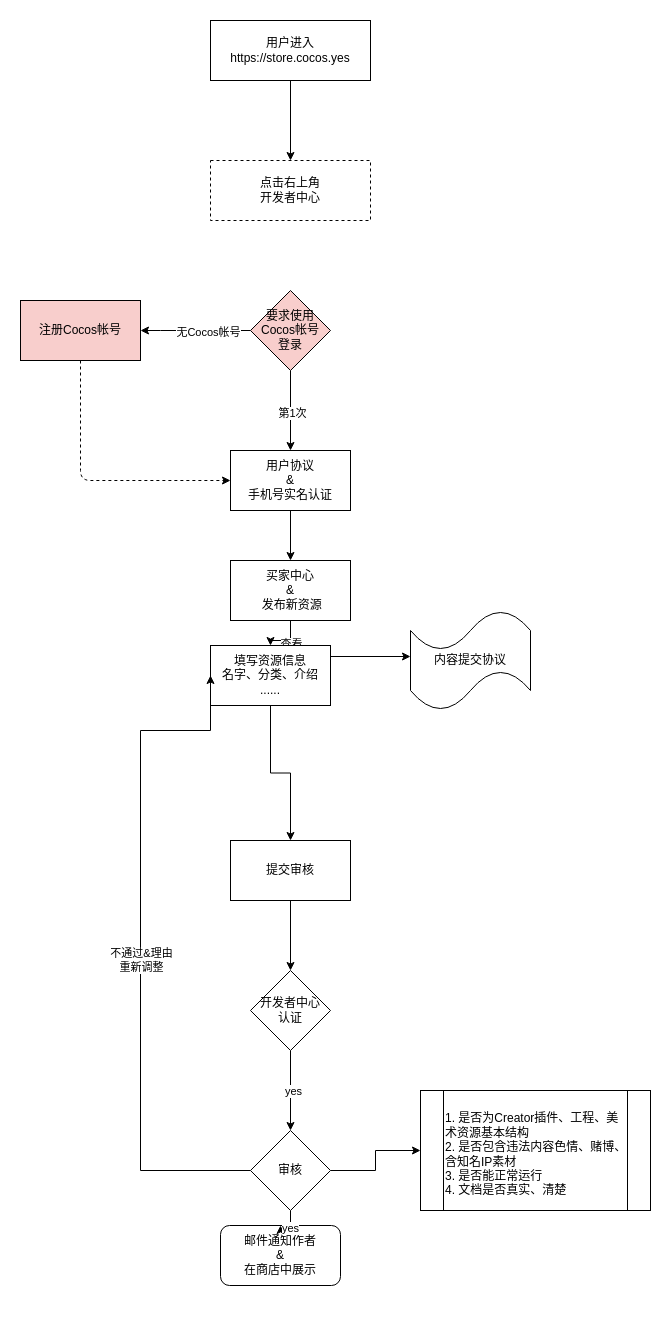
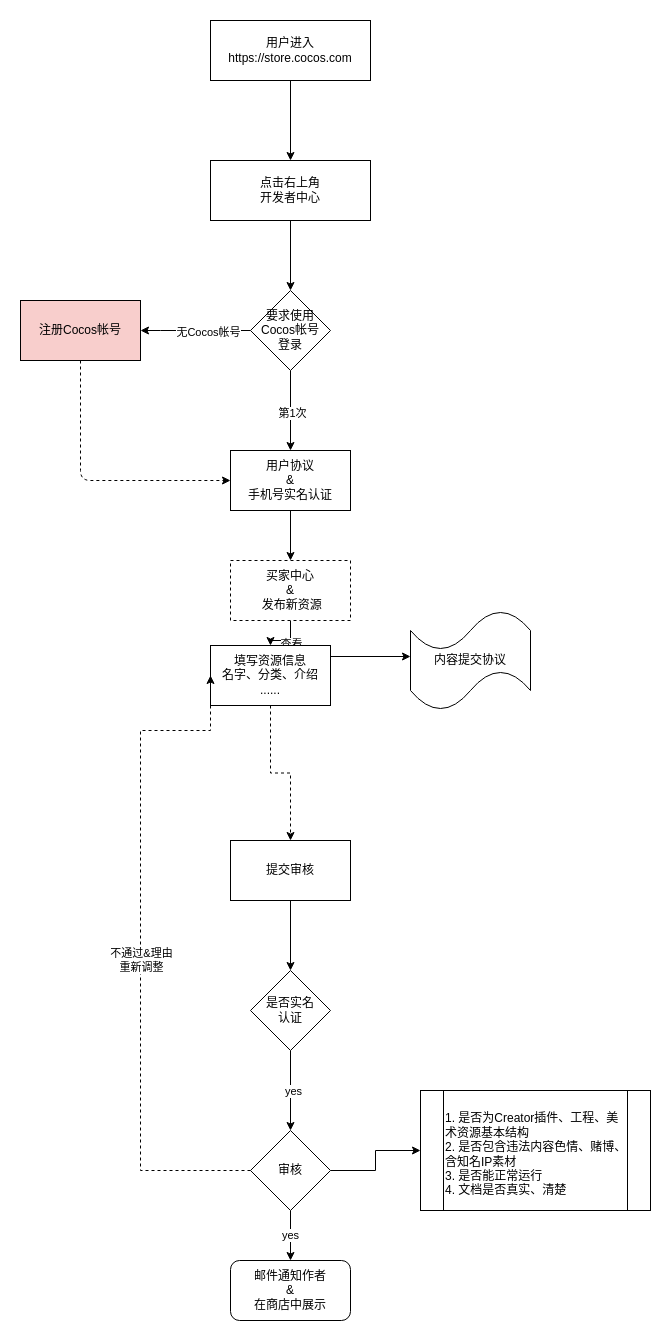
  <mxCell id="0" />
  <mxCell id="1" parent="0" />
  <mxCell id="2" value="" style="edgeStyle=orthogonalEdgeStyle;rounded=0;orthogonalLoop=1;jettySize=auto;html=1;" edge="1" parent="1" source="3" target="5"><mxGeometry relative="1" as="geometry" /></mxCell>
- <mxCell id="3" value="用户进入&lt;br&gt;https://store.cocos.yes" style="rounded=0;whiteSpace=wrap;html=1;" vertex="1" parent="1"><mxGeometry x="210" y="20" width="160" height="60" as="geometry" /></mxCell>
- <mxCell id="5" value="点击右上角&lt;br&gt;开发者中心" style="whiteSpace=wrap;html=1;rounded=0;dashed=1;" vertex="1" parent="1"><mxGeometry x="210" y="160" width="160" height="60" as="geometry" /></mxCell>
+ <mxCell id="3" value="用户进入&lt;br&gt;https://store.cocos.com" style="rounded=0;whiteSpace=wrap;html=1;" vertex="1" parent="1"><mxGeometry x="210" y="20" width="160" height="60" as="geometry" /></mxCell>
+ <mxCell id="4" value="" style="edgeStyle=orthogonalEdgeStyle;rounded=0;orthogonalLoop=1;jettySize=auto;html=1;" edge="1" parent="1" source="5" target="10"><mxGeometry relative="1" as="geometry" /></mxCell>
+ <mxCell id="5" value="点击右上角&lt;br&gt;开发者中心" style="whiteSpace=wrap;html=1;rounded=0;" vertex="1" parent="1"><mxGeometry x="210" y="160" width="160" height="60" as="geometry" /></mxCell>
  <mxCell id="6" value="" style="edgeStyle=orthogonalEdgeStyle;rounded=0;orthogonalLoop=1;jettySize=auto;html=1;" edge="1" parent="1" source="10"><mxGeometry relative="1" as="geometry"><mxPoint x="290" y="450" as="targetPoint" /></mxGeometry></mxCell>
  <mxCell id="7" value="第1次" style="edgeLabel;html=1;align=center;verticalAlign=middle;resizable=0;points=[];" vertex="1" connectable="0" parent="6"><mxGeometry x="0.08" y="1" relative="1" as="geometry"><mxPoint as="offset" /></mxGeometry></mxCell>
  <mxCell id="8" value="" style="edgeStyle=orthogonalEdgeStyle;rounded=0;orthogonalLoop=1;jettySize=auto;html=1;" edge="1" parent="1" source="10"><mxGeometry relative="1" as="geometry"><mxPoint x="140" y="330" as="targetPoint" /><Array as="points"><mxPoint x="160" y="330" /><mxPoint x="160" y="330" /></Array></mxGeometry></mxCell>
  <mxCell id="9" value="无Cocos帐号" style="edgeLabel;html=1;align=center;verticalAlign=middle;resizable=0;points=[];" vertex="1" connectable="0" parent="8"><mxGeometry x="-0.22" y="1" relative="1" as="geometry"><mxPoint as="offset" /></mxGeometry></mxCell>
- <mxCell id="10" value="要求使用Cocos帐号&lt;br&gt;登录" style="rhombus;whiteSpace=wrap;html=1;rounded=0;fillColor=#f8cecc;" vertex="1" parent="1"><mxGeometry x="250" y="290" width="80" height="80" as="geometry" /></mxCell>
+ <mxCell id="10" value="要求使用Cocos帐号&lt;br&gt;登录" style="rhombus;whiteSpace=wrap;html=1;rounded=0;" vertex="1" parent="1"><mxGeometry x="250" y="290" width="80" height="80" as="geometry" /></mxCell>
  <mxCell id="11" value="" style="edgeStyle=orthogonalEdgeStyle;rounded=0;orthogonalLoop=1;jettySize=auto;html=1;" edge="1" parent="1" source="12" target="17"><mxGeometry relative="1" as="geometry" /></mxCell>
  <mxCell id="12" value="用户协议&lt;br&gt;&amp;amp;&lt;br&gt;手机号实名认证" style="rounded=0;whiteSpace=wrap;html=1;" vertex="1" parent="1"><mxGeometry x="230" y="450" width="120" height="60" as="geometry" /></mxCell>
  <mxCell id="13" value="注册Cocos帐号" style="rounded=0;whiteSpace=wrap;html=1;fillColor=#f8cecc;" vertex="1" parent="1"><mxGeometry x="20" y="300" width="120" height="60" as="geometry" /></mxCell>
  <mxCell id="14" value="" style="endArrow=classic;html=1;exitX=0.5;exitY=1;exitDx=0;exitDy=0;entryX=0;entryY=0.5;entryDx=0;entryDy=0;dashed=1;" edge="1" parent="1" source="13" target="12"><mxGeometry width="50" height="50" relative="1" as="geometry"><mxPoint x="250" y="380" as="sourcePoint" /><mxPoint x="80" y="490" as="targetPoint" /><Array as="points"><mxPoint x="80" y="480" /></Array></mxGeometry></mxCell>
  <mxCell id="15" value="" style="edgeStyle=orthogonalEdgeStyle;rounded=0;orthogonalLoop=1;jettySize=auto;html=1;" edge="1" parent="1" source="17" target="20"><mxGeometry relative="1" as="geometry" /></mxCell>
  <mxCell id="16" value="查看" style="edgeLabel;html=1;align=center;verticalAlign=middle;resizable=0;points=[];" vertex="1" connectable="0" parent="15"><mxGeometry x="-0.125" y="3" relative="1" as="geometry"><mxPoint as="offset" /></mxGeometry></mxCell>
- <mxCell id="17" value="买家中心&lt;br&gt;&amp;amp;&lt;br&gt;&amp;nbsp;发布新资源" style="rounded=0;whiteSpace=wrap;html=1;" vertex="1" parent="1"><mxGeometry x="230" y="560" width="120" height="60" as="geometry" /></mxCell>
- <mxCell id="18" value="" style="edgeStyle=orthogonalEdgeStyle;rounded=0;orthogonalLoop=1;jettySize=auto;html=1;" edge="1" parent="1" source="20" target="22"><mxGeometry relative="1" as="geometry" /></mxCell>
+ <mxCell id="17" value="买家中心&lt;br&gt;&amp;amp;&lt;br&gt;&amp;nbsp;发布新资源" style="rounded=0;whiteSpace=wrap;html=1;dashed=1;" vertex="1" parent="1"><mxGeometry x="230" y="560" width="120" height="60" as="geometry" /></mxCell>
+ <mxCell id="18" value="" style="edgeStyle=orthogonalEdgeStyle;rounded=0;orthogonalLoop=1;jettySize=auto;html=1;dashed=1;" edge="1" parent="1" source="20" target="22"><mxGeometry relative="1" as="geometry" /></mxCell>
  <mxCell id="19" value="" style="edgeStyle=orthogonalEdgeStyle;rounded=0;orthogonalLoop=1;jettySize=auto;html=1;" edge="1" parent="1"><mxGeometry relative="1" as="geometry"><mxPoint x="310" y="656" as="sourcePoint" /><mxPoint x="410" y="656" as="targetPoint" /></mxGeometry></mxCell>
  <mxCell id="20" value="填写资源信息&lt;br&gt;名字、分类、介绍&lt;br&gt;......" style="whiteSpace=wrap;html=1;rounded=0;" vertex="1" parent="1"><mxGeometry x="210" y="645" width="120" height="60" as="geometry" /></mxCell>
  <mxCell id="21" value="" style="edgeStyle=orthogonalEdgeStyle;rounded=0;orthogonalLoop=1;jettySize=auto;html=1;" edge="1" parent="1" source="22" target="28"><mxGeometry relative="1" as="geometry" /></mxCell>
  <mxCell id="22" value="提交审核" style="whiteSpace=wrap;html=1;rounded=0;" vertex="1" parent="1"><mxGeometry x="230" y="840" width="120" height="60" as="geometry" /></mxCell>
  <mxCell id="23" value="内容提交协议" style="shape=tape;whiteSpace=wrap;html=1;rounded=0;" vertex="1" parent="1"><mxGeometry x="410" y="610" width="120" height="100" as="geometry" /></mxCell>
  <mxCell id="24" value="" style="edgeStyle=orthogonalEdgeStyle;rounded=0;orthogonalLoop=1;jettySize=auto;html=1;" edge="1" parent="1" source="28"><mxGeometry relative="1" as="geometry"><mxPoint x="290" y="1130" as="targetPoint" /></mxGeometry></mxCell>
  <mxCell id="25" value="yes" style="edgeLabel;html=1;align=center;verticalAlign=middle;resizable=0;points=[];" vertex="1" connectable="0" parent="24"><mxGeometry x="0.025" y="2" relative="1" as="geometry"><mxPoint as="offset" /></mxGeometry></mxCell>
- <mxCell id="26" value="" style="edgeStyle=orthogonalEdgeStyle;rounded=0;orthogonalLoop=1;jettySize=auto;html=1;entryX=0;entryY=0.5;entryDx=0;entryDy=0;exitX=0;exitY=0.5;exitDx=0;exitDy=0;" edge="1" parent="1" source="33" target="20"><mxGeometry relative="1" as="geometry"><mxPoint x="140" y="730" as="targetPoint" /><Array as="points"><mxPoint x="140" y="1170" /><mxPoint x="140" y="730" /></Array></mxGeometry></mxCell>
+ <mxCell id="26" value="" style="edgeStyle=orthogonalEdgeStyle;rounded=0;orthogonalLoop=1;jettySize=auto;html=1;entryX=0;entryY=0.5;entryDx=0;entryDy=0;exitX=0;exitY=0.5;exitDx=0;exitDy=0;dashed=1;" edge="1" parent="1" source="33" target="20"><mxGeometry relative="1" as="geometry"><mxPoint x="140" y="730" as="targetPoint" /><Array as="points"><mxPoint x="140" y="1170" /><mxPoint x="140" y="730" /></Array></mxGeometry></mxCell>
  <mxCell id="27" value="不通过&amp;amp;理由&lt;br&gt;重新调整" style="edgeLabel;html=1;align=center;verticalAlign=middle;resizable=0;points=[];" vertex="1" connectable="0" parent="26"><mxGeometry x="-0.267" y="2" relative="1" as="geometry"><mxPoint x="2" y="-74" as="offset" /></mxGeometry></mxCell>
- <mxCell id="28" value="开发者中心&lt;br&gt;认证" style="rhombus;whiteSpace=wrap;html=1;rounded=0;" vertex="1" parent="1"><mxGeometry x="250" y="970" width="80" height="80" as="geometry" /></mxCell>
- <mxCell id="29" value="邮件通知作者&lt;br&gt;&amp;amp;&lt;br&gt;在商店中展示" style="rounded=1;whiteSpace=wrap;html=1;" vertex="1" parent="1"><mxGeometry x="220" y="1225" width="120" height="60" as="geometry" /></mxCell>
+ <mxCell id="28" value="是否实名&lt;br&gt;认证" style="rhombus;whiteSpace=wrap;html=1;rounded=0;" vertex="1" parent="1"><mxGeometry x="250" y="970" width="80" height="80" as="geometry" /></mxCell>
+ <mxCell id="29" value="邮件通知作者&lt;br&gt;&amp;amp;&lt;br&gt;在商店中展示" style="rounded=1;whiteSpace=wrap;html=1;" vertex="1" parent="1"><mxGeometry x="230" y="1260" width="120" height="60" as="geometry" /></mxCell>
  <mxCell id="30" value="" style="edgeStyle=orthogonalEdgeStyle;rounded=0;orthogonalLoop=1;jettySize=auto;html=1;" edge="1" parent="1" source="33" target="29"><mxGeometry relative="1" as="geometry" /></mxCell>
  <mxCell id="31" value="yes" style="edgeLabel;html=1;align=center;verticalAlign=middle;resizable=0;points=[];" vertex="1" connectable="0" parent="30"><mxGeometry x="-0.04" y="-1" relative="1" as="geometry"><mxPoint as="offset" /></mxGeometry></mxCell>
  <mxCell id="32" value="" style="edgeStyle=orthogonalEdgeStyle;rounded=0;orthogonalLoop=1;jettySize=auto;html=1;" edge="1" parent="1" source="33" target="34"><mxGeometry relative="1" as="geometry" /></mxCell>
  <mxCell id="33" value="审核" style="rhombus;whiteSpace=wrap;html=1;rounded=0;" vertex="1" parent="1"><mxGeometry x="250" y="1130" width="80" height="80" as="geometry" /></mxCell>
  <mxCell id="34" value="&lt;br&gt;1. 是否为Creator插件、工程、美术资源基本结构&lt;br&gt;2. 是否包含违法内容色情、赌博、含知名IP素材&lt;br&gt;3. 是否能正常运行&lt;br&gt;4. 文档是否真实、清楚" style="shape=process;whiteSpace=wrap;html=1;backgroundOutline=1;rounded=0;align=left;horizontal=1;verticalAlign=top;" vertex="1" parent="1"><mxGeometry x="420" y="1090" width="230" height="120" as="geometry" /></mxCell>
